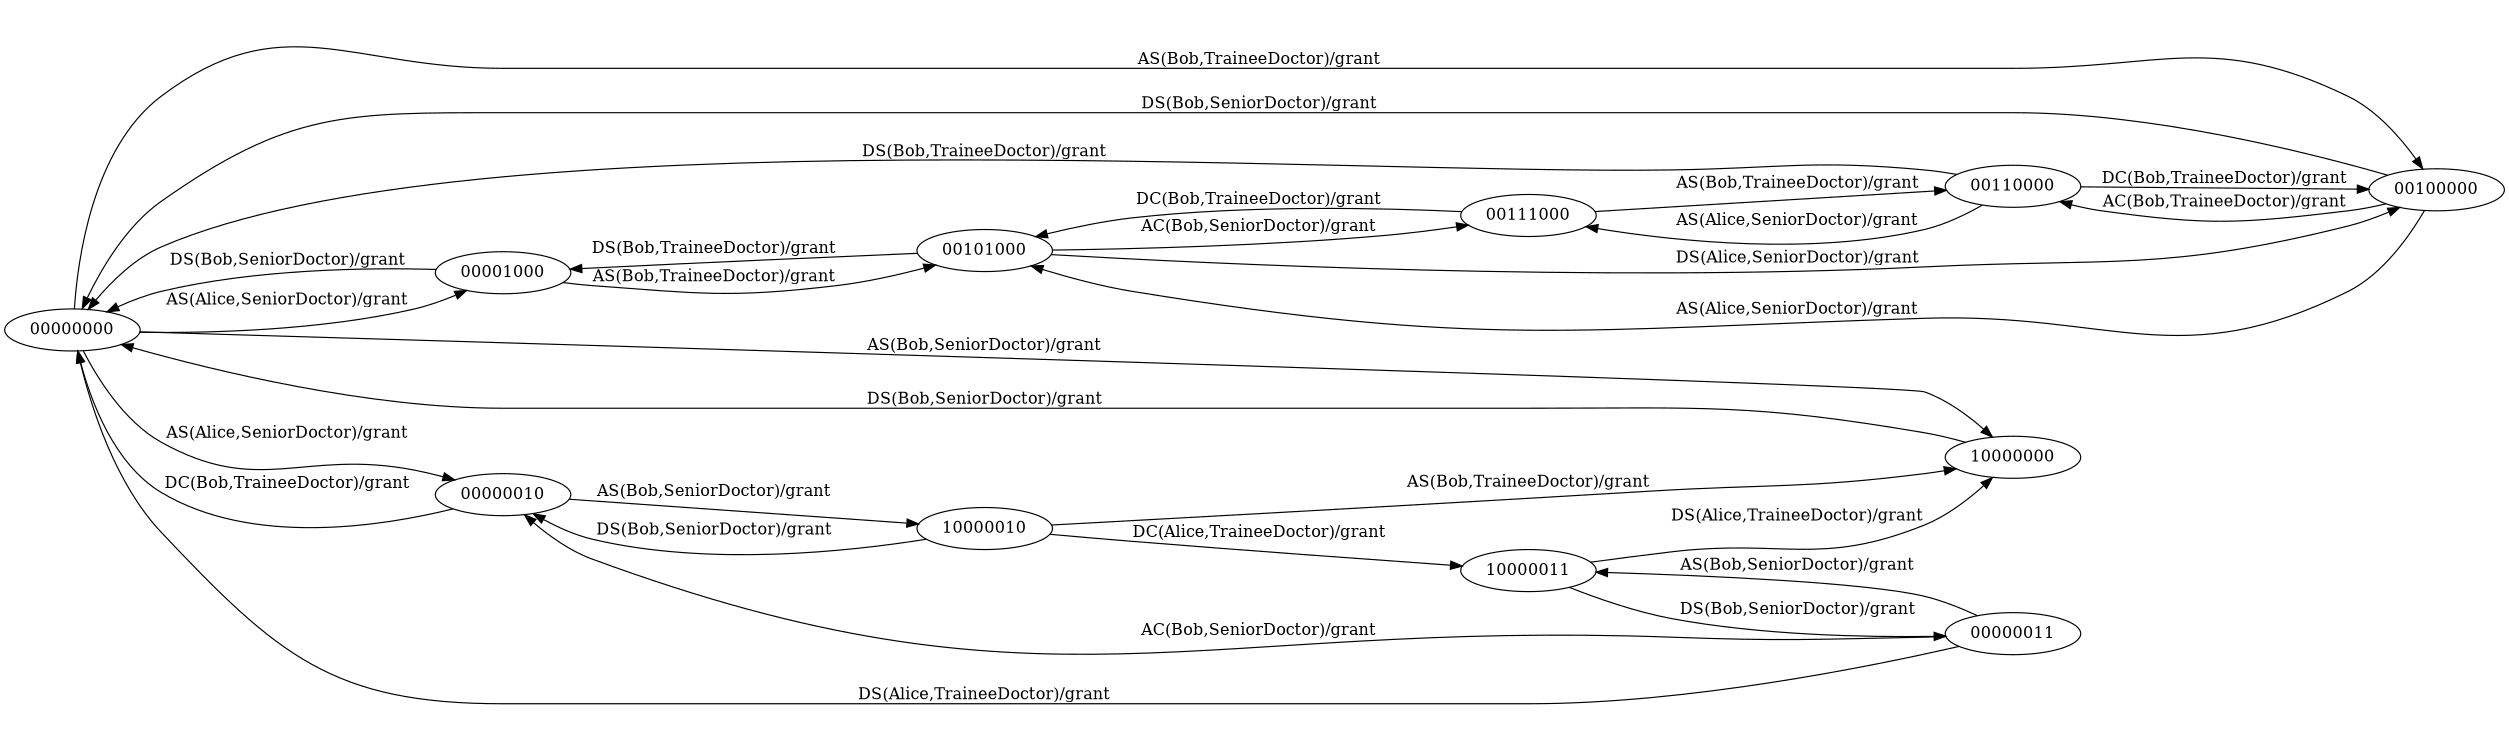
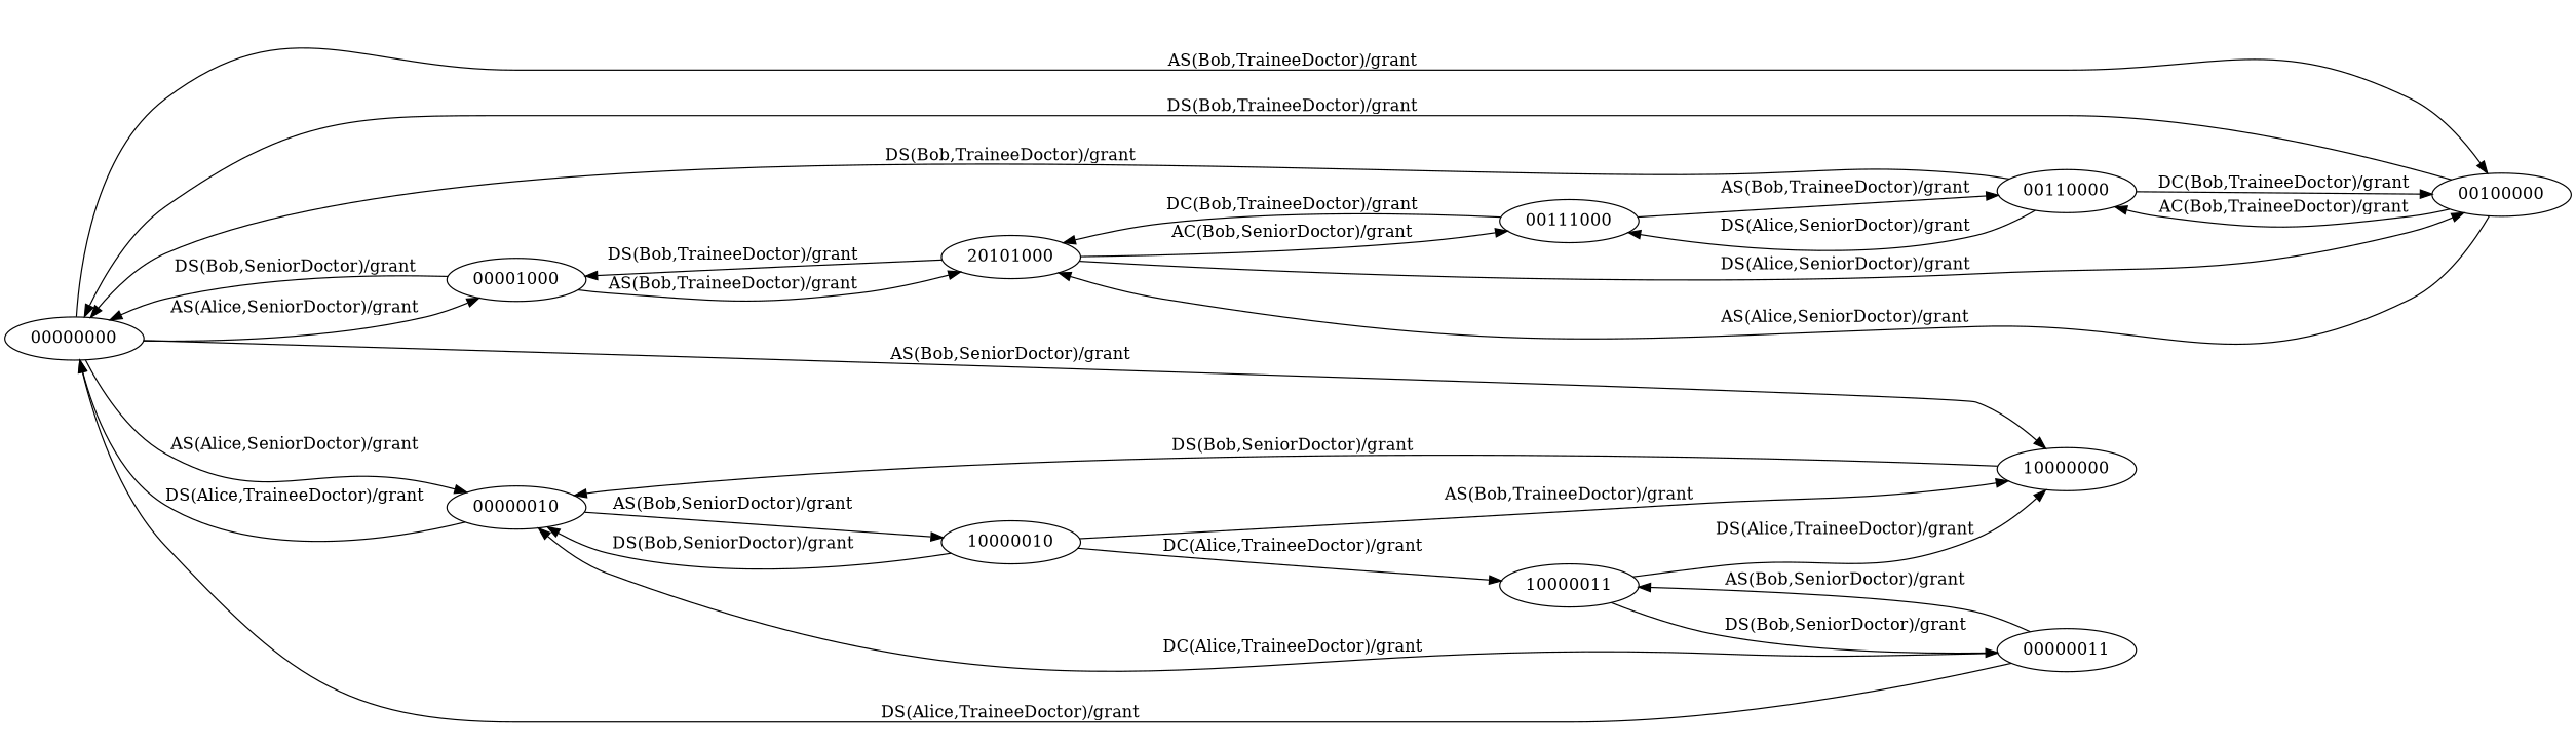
  digraph {
    rankdir=LR
    00000000
    00001000
    00000010
    10000000
    00100000
-   00101000
+   00101000 [label=20101000]
    10000010
    00110000
    00111000
    00000011
    10000011
    00000000 -> 00001000 [label="AS(Alice,SeniorDoctor)/grant"]
    00000000 -> 00000010 [label="AS(Alice,SeniorDoctor)/grant"]
    00000000 -> 10000000 [label="AS(Bob,SeniorDoctor)/grant"]
    00000000 -> 00100000 [label="AS(Bob,TraineeDoctor)/grant"]
    00001000 -> 00000000 [label="DS(Bob,SeniorDoctor)/grant"]
    00001000 -> 00101000 [label="AS(Bob,TraineeDoctor)/grant"]
-   00000010 -> 00000000 [label="DC(Bob,TraineeDoctor)/grant"]
+   00000010 -> 00000000 [label="DS(Alice,TraineeDoctor)/grant"]
    00000010 -> 10000010 [label="AS(Bob,SeniorDoctor)/grant"]
-   10000000 -> 00000000 [label="DS(Bob,SeniorDoctor)/grant"]
-   00100000 -> 00000000 [label="DS(Bob,SeniorDoctor)/grant"]
+   10000000 -> 00000010 [label="DS(Bob,SeniorDoctor)/grant"]
+   00100000 -> 00000000 [label="DS(Bob,TraineeDoctor)/grant"]
    00100000 -> 00101000 [label="AS(Alice,SeniorDoctor)/grant"]
    00100000 -> 00110000 [label="AC(Bob,TraineeDoctor)/grant"]
    00101000 -> 00001000 [label="DS(Bob,TraineeDoctor)/grant"]
    00101000 -> 00100000 [label="DS(Alice,SeniorDoctor)/grant"]
    00101000 -> 00111000 [label="AC(Bob,SeniorDoctor)/grant"]
    10000010 -> 00000010 [label="DS(Bob,SeniorDoctor)/grant"]
    10000010 -> 10000000 [label="AS(Bob,TraineeDoctor)/grant"]
    10000010 -> 10000011 [label="DC(Alice,TraineeDoctor)/grant"]
    00110000 -> 00000000 [label="DS(Bob,TraineeDoctor)/grant"]
    00110000 -> 00100000 [label="DC(Bob,TraineeDoctor)/grant"]
-   00110000 -> 00111000 [label="AS(Alice,SeniorDoctor)/grant"]
+   00110000 -> 00111000 [label="DS(Alice,SeniorDoctor)/grant"]
    00111000 -> 00101000 [label="DC(Bob,TraineeDoctor)/grant"]
    00111000 -> 00110000 [label="AS(Bob,TraineeDoctor)/grant"]
    00000011 -> 00000000 [label="DS(Alice,TraineeDoctor)/grant"]
-   00000011 -> 00000010 [label="AC(Bob,SeniorDoctor)/grant"]
+   00000011 -> 00000010 [label="DC(Alice,TraineeDoctor)/grant"]
    00000011 -> 10000011 [label="AS(Bob,SeniorDoctor)/grant"]
    10000011 -> 10000000 [label="DS(Alice,TraineeDoctor)/grant"]
    10000011 -> 00000011 [label="DS(Bob,SeniorDoctor)/grant"]
  }
